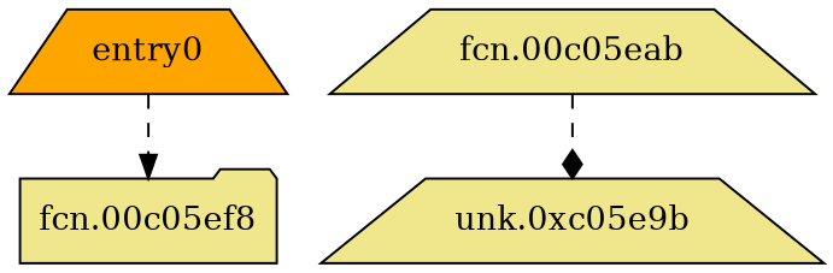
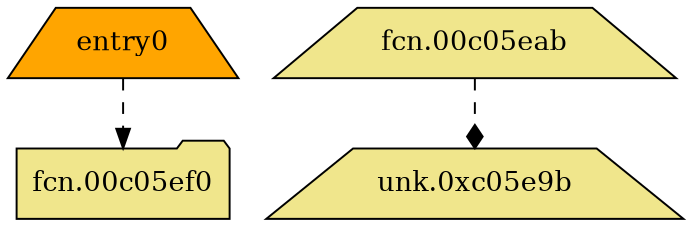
  digraph {
    node [fillcolor=khaki shape=trapezium style=filled]
    edge [style=dashed]
    n1 [fillcolor=orange label=entry0]
-   n2 [label="fcn.00c05ef8" shape=folder]
+   n2 [label="fcn.00c05ef0" shape=folder]
    n3 [label="fcn.00c05eab"]
    n4 [label="unk.0xc05e9b"]
    n1 -> n2 [arrowhead=normal]
    n3 -> n4 [arrowhead=diamond]
  }
